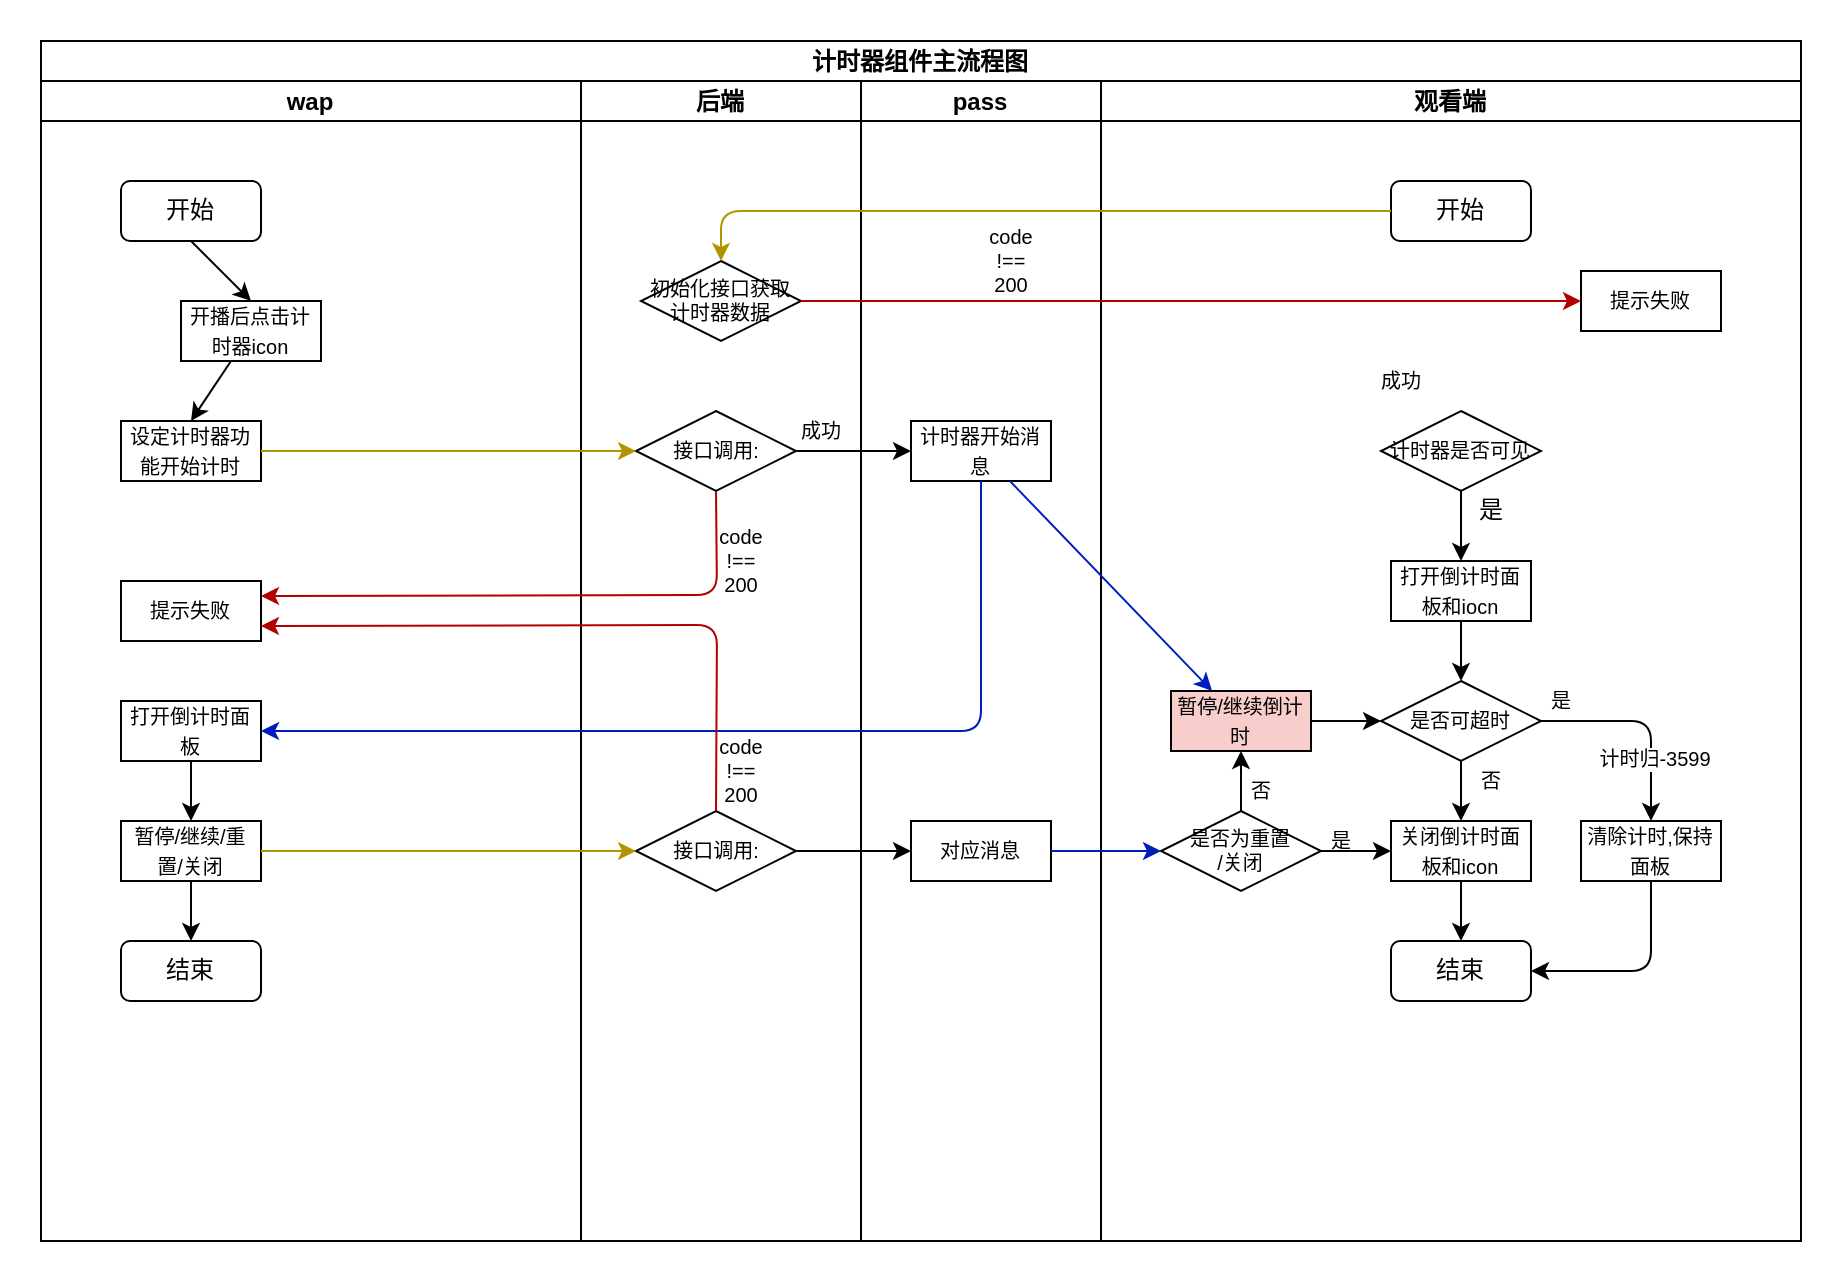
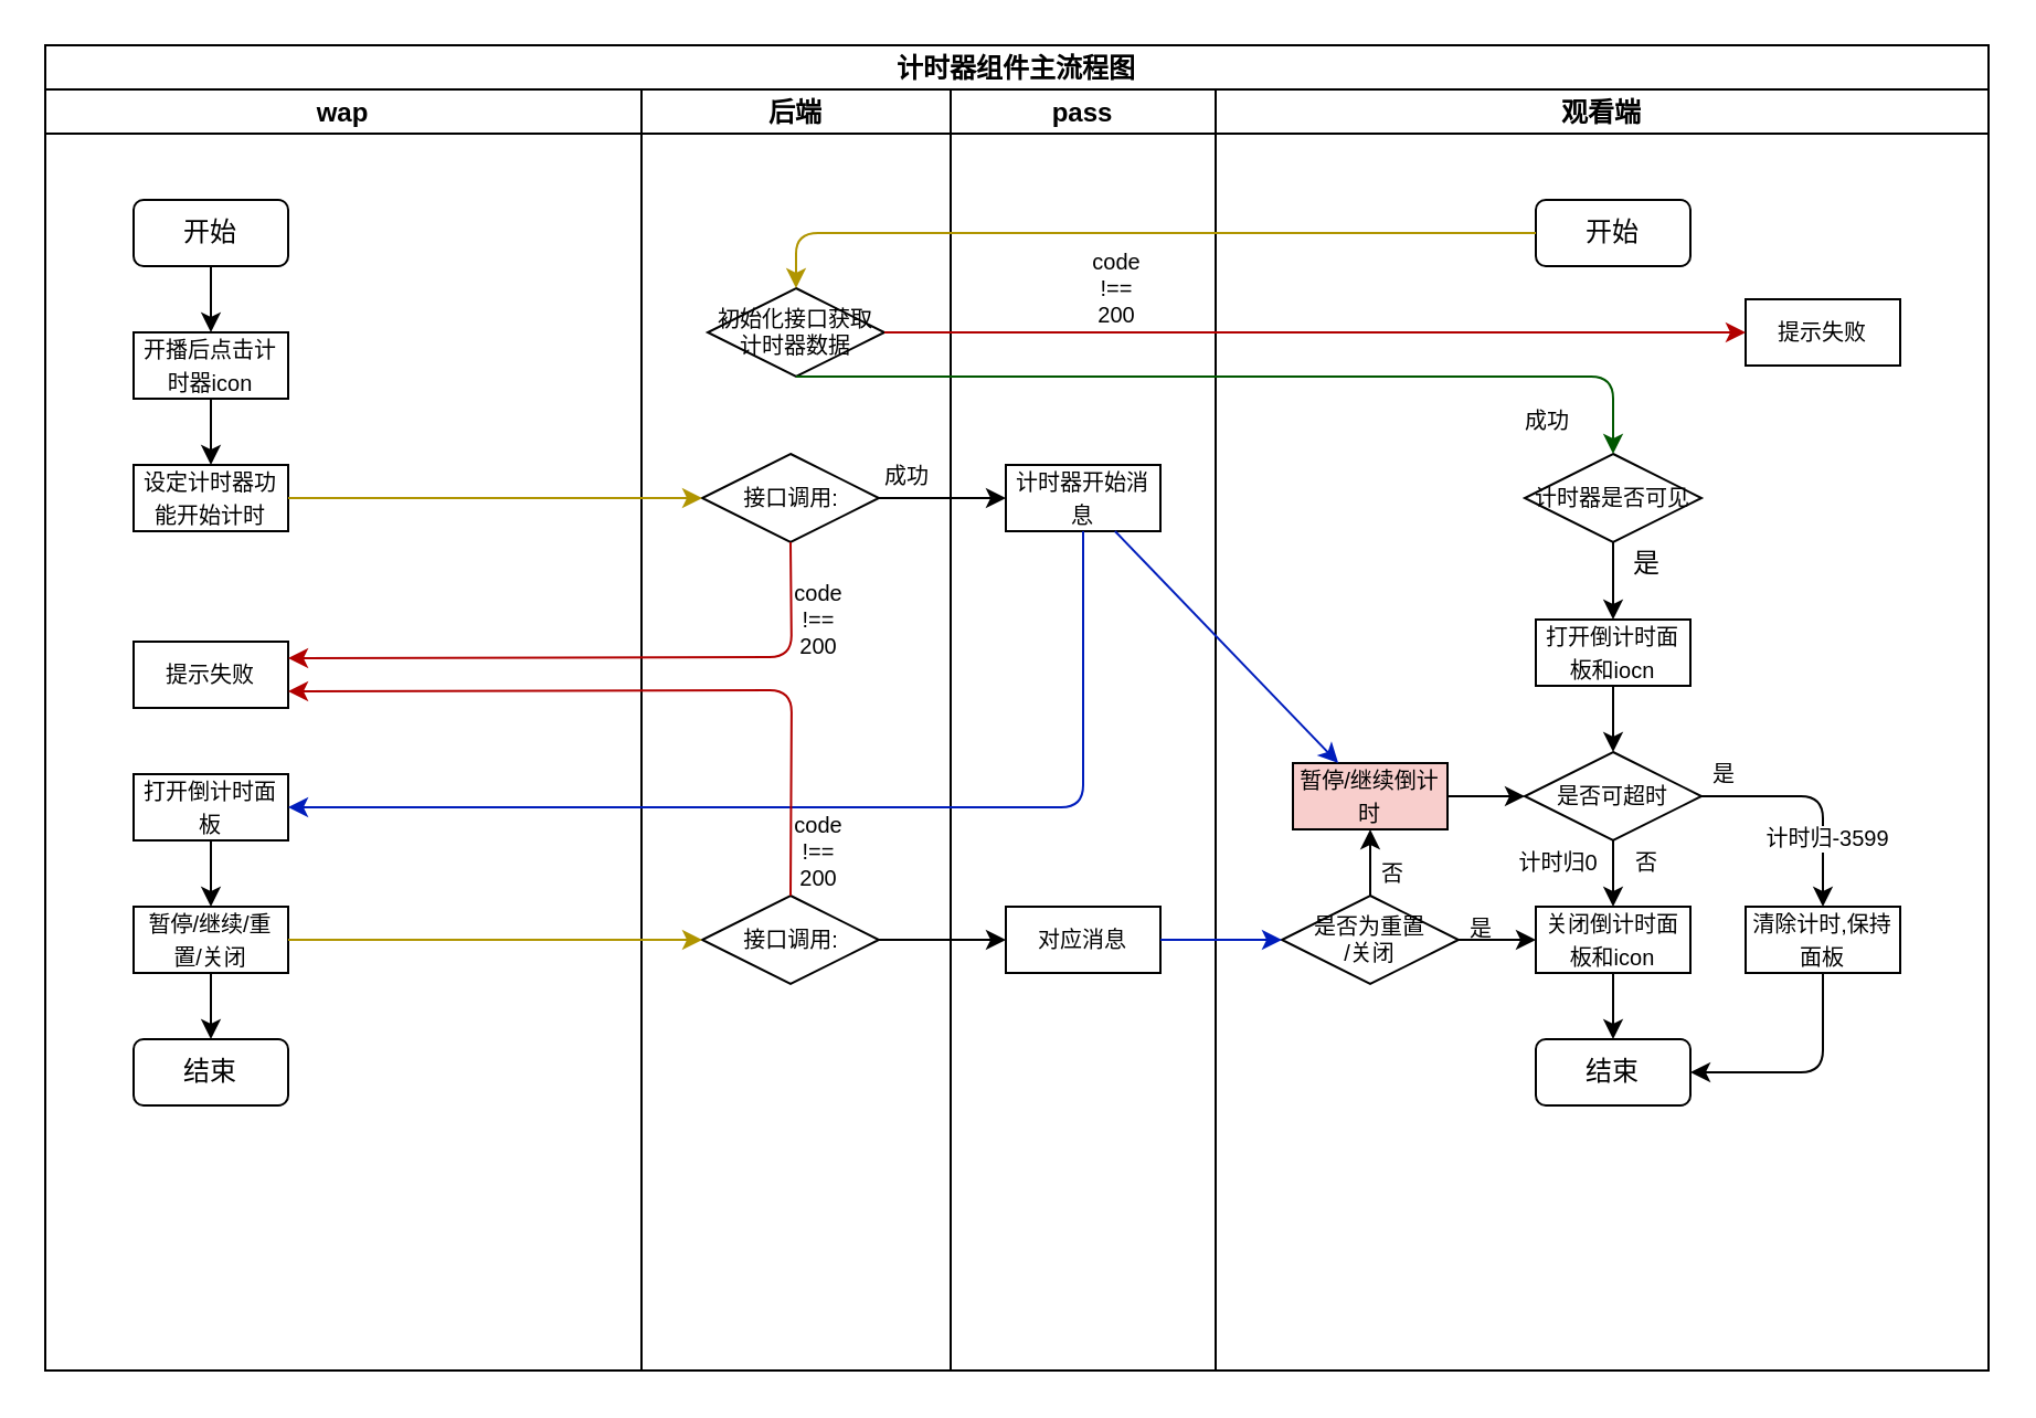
  <mxCell id="0" />
  <mxCell id="1" parent="0" />
  <mxCell id="2" value="计时器组件主流程图" style="swimlane;childLayout=stackLayout;resizeParent=1;resizeParentMax=0;startSize=20;" parent="1" vertex="1"><mxGeometry x="20" y="20" width="880" height="600" as="geometry" /></mxCell>
  <mxCell id="3" value="wap" style="swimlane;startSize=20;" parent="2" vertex="1"><mxGeometry y="20" width="270" height="580" as="geometry" /></mxCell>
  <mxCell id="4" style="edgeStyle=none;html=1;exitX=0.5;exitY=1;exitDx=0;exitDy=0;entryX=0.5;entryY=0;entryDx=0;entryDy=0;" parent="3" source="5" target="7" edge="1"><mxGeometry relative="1" as="geometry" /></mxCell>
  <mxCell id="5" value="开始" style="rounded=1;whiteSpace=wrap;html=1;" parent="3" vertex="1"><mxGeometry x="40" y="50" width="70" height="30" as="geometry" /></mxCell>
  <mxCell id="6" value="" style="edgeStyle=none;html=1;fontSize=10;" parent="3" source="7" edge="1"><mxGeometry relative="1" as="geometry"><mxPoint x="75" y="170" as="targetPoint" /></mxGeometry></mxCell>
- <mxCell id="7" value="&lt;span style=&quot;font-size: 10px&quot;&gt;开播后点击计时器icon&lt;/span&gt;" style="rounded=0;whiteSpace=wrap;html=1;" parent="3" vertex="1"><mxGeometry x="70" y="110" width="70" height="30" as="geometry" /></mxCell>
+ <mxCell id="7" value="&lt;span style=&quot;font-size: 10px&quot;&gt;开播后点击计时器icon&lt;/span&gt;" style="rounded=0;whiteSpace=wrap;html=1;" parent="3" vertex="1"><mxGeometry x="40" y="110" width="70" height="30" as="geometry" /></mxCell>
  <mxCell id="8" value="&lt;font style=&quot;font-size: 10px&quot;&gt;提示失败&lt;/font&gt;" style="rounded=0;whiteSpace=wrap;html=1;" parent="3" vertex="1"><mxGeometry x="40" y="250" width="70" height="30" as="geometry" /></mxCell>
  <mxCell id="9" value="" style="edgeStyle=none;html=1;fontSize=10;" parent="3" source="10" target="14" edge="1"><mxGeometry relative="1" as="geometry" /></mxCell>
  <mxCell id="10" value="&lt;span style=&quot;font-size: 10px&quot;&gt;打开倒计时面板&lt;/span&gt;" style="rounded=0;whiteSpace=wrap;html=1;" parent="3" vertex="1"><mxGeometry x="40" y="310" width="70" height="30" as="geometry" /></mxCell>
  <mxCell id="11" value="结束" style="rounded=1;whiteSpace=wrap;html=1;" parent="3" vertex="1"><mxGeometry x="40" y="430" width="70" height="30" as="geometry" /></mxCell>
  <mxCell id="12" value="&lt;span style=&quot;font-size: 10px&quot;&gt;设定计时器功能开始计时&lt;/span&gt;" style="rounded=0;whiteSpace=wrap;html=1;" parent="3" vertex="1"><mxGeometry x="40" y="170" width="70" height="30" as="geometry" /></mxCell>
  <mxCell id="13" value="" style="edgeStyle=none;html=1;fontSize=10;" parent="3" source="14" target="11" edge="1"><mxGeometry relative="1" as="geometry" /></mxCell>
  <mxCell id="14" value="&lt;span style=&quot;font-size: 10px&quot;&gt;暂停/继续/重置/关闭&lt;/span&gt;" style="rounded=0;whiteSpace=wrap;html=1;" parent="3" vertex="1"><mxGeometry x="40" y="370" width="70" height="30" as="geometry" /></mxCell>
  <mxCell id="15" value="后端" style="swimlane;startSize=20;" parent="2" vertex="1"><mxGeometry x="270" y="20" width="140" height="580" as="geometry" /></mxCell>
  <mxCell id="16" value="code&lt;br&gt;!==&lt;br&gt;200" style="text;html=1;align=center;verticalAlign=middle;resizable=0;points=[];autosize=1;strokeColor=none;fillColor=none;fontSize=10;" parent="15" vertex="1"><mxGeometry x="60" y="220" width="40" height="40" as="geometry" /></mxCell>
  <mxCell id="17" value="接口调用:" style="rhombus;whiteSpace=wrap;html=1;fontSize=10;" parent="15" vertex="1"><mxGeometry x="27.5" y="165" width="80" height="40" as="geometry" /></mxCell>
  <mxCell id="18" value="成功" style="text;html=1;align=center;verticalAlign=middle;resizable=0;points=[];autosize=1;strokeColor=none;fillColor=none;fontSize=10;" parent="15" vertex="1"><mxGeometry x="100" y="165" width="40" height="20" as="geometry" /></mxCell>
  <mxCell id="19" value="接口调用:" style="rhombus;whiteSpace=wrap;html=1;fontSize=10;" parent="15" vertex="1"><mxGeometry x="27.5" y="365" width="80" height="40" as="geometry" /></mxCell>
  <mxCell id="20" value="code&lt;br&gt;!==&lt;br&gt;200" style="text;html=1;align=center;verticalAlign=middle;resizable=0;points=[];autosize=1;strokeColor=none;fillColor=none;fontSize=10;" parent="15" vertex="1"><mxGeometry x="60" y="325" width="40" height="40" as="geometry" /></mxCell>
  <mxCell id="21" value="初始化接口获取计时器数据" style="rhombus;whiteSpace=wrap;html=1;fontSize=10;" parent="15" vertex="1"><mxGeometry x="30" y="90" width="80" height="40" as="geometry" /></mxCell>
  <mxCell id="22" value="pass" style="swimlane;startSize=20;" parent="2" vertex="1"><mxGeometry x="410" y="20" width="120" height="580" as="geometry" /></mxCell>
  <mxCell id="23" value="&lt;font style=&quot;font-size: 10px&quot;&gt;计时器开始消息&lt;/font&gt;" style="rounded=0;whiteSpace=wrap;html=1;" parent="22" vertex="1"><mxGeometry x="25" y="170" width="70" height="30" as="geometry" /></mxCell>
  <mxCell id="24" value="&lt;font style=&quot;font-size: 10px&quot;&gt;对应消息&lt;/font&gt;" style="rounded=0;whiteSpace=wrap;html=1;" parent="22" vertex="1"><mxGeometry x="25" y="370" width="70" height="30" as="geometry" /></mxCell>
  <mxCell id="25" value="code&lt;br&gt;!==&lt;br&gt;200" style="text;html=1;align=center;verticalAlign=middle;resizable=0;points=[];autosize=1;strokeColor=none;fillColor=none;fontSize=10;" parent="22" vertex="1"><mxGeometry x="55" y="70" width="40" height="40" as="geometry" /></mxCell>
  <mxCell id="26" value="" style="edgeStyle=none;html=1;entryX=0;entryY=0.5;entryDx=0;entryDy=0;fillColor=#e3c800;strokeColor=#B09500;" parent="2" source="12" target="17" edge="1"><mxGeometry relative="1" as="geometry"><mxPoint x="190" y="205" as="targetPoint" /></mxGeometry></mxCell>
  <mxCell id="27" value="" style="edgeStyle=none;html=1;" parent="2" source="17" target="23" edge="1"><mxGeometry relative="1" as="geometry" /></mxCell>
  <mxCell id="28" value="观看端" style="swimlane;startSize=20;" parent="2" vertex="1"><mxGeometry x="530" y="20" width="350" height="580" as="geometry" /></mxCell>
  <mxCell id="29" value="" style="edgeStyle=none;html=1;" parent="28" source="30" target="36" edge="1"><mxGeometry relative="1" as="geometry" /></mxCell>
  <mxCell id="30" value="&lt;span style=&quot;font-size: 10px&quot;&gt;打开倒计时面板和iocn&lt;/span&gt;" style="rounded=0;whiteSpace=wrap;html=1;" parent="28" vertex="1"><mxGeometry x="145" y="240" width="70" height="30" as="geometry" /></mxCell>
  <mxCell id="31" value="" style="edgeStyle=none;html=1;" parent="28" source="32" target="30" edge="1"><mxGeometry relative="1" as="geometry" /></mxCell>
  <mxCell id="32" value="计时器是否可见" style="rhombus;whiteSpace=wrap;html=1;fontSize=10;" parent="28" vertex="1"><mxGeometry x="140" y="165" width="80" height="40" as="geometry" /></mxCell>
  <mxCell id="33" value="是" style="text;html=1;align=center;verticalAlign=middle;resizable=0;points=[];autosize=1;strokeColor=none;fillColor=none;" parent="28" vertex="1"><mxGeometry x="180" y="205" width="30" height="20" as="geometry" /></mxCell>
  <mxCell id="34" value="开始" style="rounded=1;whiteSpace=wrap;html=1;" parent="28" vertex="1"><mxGeometry x="145" y="50" width="70" height="30" as="geometry" /></mxCell>
  <mxCell id="35" value="" style="edgeStyle=none;html=1;" parent="28" source="36" target="38" edge="1"><mxGeometry relative="1" as="geometry" /></mxCell>
  <mxCell id="36" value="是否可超时" style="rhombus;whiteSpace=wrap;html=1;fontSize=10;" parent="28" vertex="1"><mxGeometry x="140" y="300" width="80" height="40" as="geometry" /></mxCell>
  <mxCell id="37" value="" style="edgeStyle=none;html=1;" parent="28" source="38" target="40" edge="1"><mxGeometry relative="1" as="geometry" /></mxCell>
  <mxCell id="38" value="&lt;span style=&quot;font-size: 10px&quot;&gt;关闭倒计时面板和icon&lt;/span&gt;" style="rounded=0;whiteSpace=wrap;html=1;" parent="28" vertex="1"><mxGeometry x="145" y="370" width="70" height="30" as="geometry" /></mxCell>
  <mxCell id="39" value="&lt;font style=&quot;font-size: 10px&quot;&gt;否&lt;/font&gt;" style="text;html=1;align=center;verticalAlign=middle;resizable=0;points=[];autosize=1;strokeColor=none;fillColor=none;" parent="28" vertex="1"><mxGeometry x="180" y="340" width="30" height="20" as="geometry" /></mxCell>
  <mxCell id="40" value="结束" style="rounded=1;whiteSpace=wrap;html=1;" parent="28" vertex="1"><mxGeometry x="145" y="430" width="70" height="30" as="geometry" /></mxCell>
+ <mxCell id="41" value="&lt;font style=&quot;font-size: 10px&quot;&gt;计时归0&lt;/font&gt;" style="text;html=1;align=center;verticalAlign=middle;resizable=0;points=[];autosize=1;strokeColor=none;fillColor=none;" parent="28" vertex="1"><mxGeometry x="130" y="340" width="50" height="20" as="geometry" /></mxCell>
  <mxCell id="42" value="" style="edgeStyle=none;html=1;fontSize=10;entryX=1;entryY=0.5;entryDx=0;entryDy=0;" parent="28" source="43" target="40" edge="1"><mxGeometry relative="1" as="geometry"><mxPoint x="275" y="480" as="targetPoint" /><Array as="points"><mxPoint x="275" y="445" /></Array></mxGeometry></mxCell>
  <mxCell id="43" value="&lt;span style=&quot;font-size: 10px&quot;&gt;清除计时,保持面板&lt;/span&gt;" style="rounded=0;whiteSpace=wrap;html=1;" parent="28" vertex="1"><mxGeometry x="240" y="370" width="70" height="30" as="geometry" /></mxCell>
  <mxCell id="44" value="&lt;font style=&quot;font-size: 10px&quot;&gt;是&lt;/font&gt;" style="text;html=1;align=center;verticalAlign=middle;resizable=0;points=[];autosize=1;strokeColor=none;fillColor=none;" parent="28" vertex="1"><mxGeometry x="215" y="300" width="30" height="20" as="geometry" /></mxCell>
  <mxCell id="45" style="edgeStyle=none;html=1;exitX=1;exitY=0.5;exitDx=0;exitDy=0;fontSize=10;entryX=0.5;entryY=0;entryDx=0;entryDy=0;" parent="28" source="36" target="43" edge="1"><mxGeometry relative="1" as="geometry"><mxPoint x="290" y="319.857" as="targetPoint" /><Array as="points"><mxPoint x="275" y="320" /></Array></mxGeometry></mxCell>
  <mxCell id="46" value="&lt;span style=&quot;font-family: &amp;#34;helvetica&amp;#34;&quot;&gt;计时归-3599&lt;/span&gt;" style="edgeLabel;html=1;align=center;verticalAlign=middle;resizable=0;points=[];fontSize=10;" parent="45" vertex="1" connectable="0"><mxGeometry x="0.385" y="1" relative="1" as="geometry"><mxPoint as="offset" /></mxGeometry></mxCell>
  <mxCell id="47" value="" style="edgeStyle=none;html=1;fontSize=10;entryX=0;entryY=0.5;entryDx=0;entryDy=0;" parent="28" source="49" target="38" edge="1"><mxGeometry relative="1" as="geometry" /></mxCell>
  <mxCell id="48" value="" style="edgeStyle=none;html=1;fontSize=10;" parent="28" source="49" target="51" edge="1"><mxGeometry relative="1" as="geometry" /></mxCell>
  <mxCell id="49" value="是否为重置&lt;br&gt;/关闭" style="rhombus;whiteSpace=wrap;html=1;fontSize=10;" parent="28" vertex="1"><mxGeometry x="30" y="365" width="80" height="40" as="geometry" /></mxCell>
  <mxCell id="50" value="" style="edgeStyle=none;html=1;fontSize=10;" parent="28" source="51" target="36" edge="1"><mxGeometry relative="1" as="geometry" /></mxCell>
  <mxCell id="51" value="&lt;span style=&quot;font-size: 10px&quot;&gt;暂停/继续倒计时&lt;/span&gt;" style="rounded=0;whiteSpace=wrap;html=1;fillColor=#f8cecc;" parent="28" vertex="1"><mxGeometry x="35" y="305" width="70" height="30" as="geometry" /></mxCell>
  <mxCell id="52" value="否" style="text;html=1;align=center;verticalAlign=middle;resizable=0;points=[];autosize=1;strokeColor=none;fillColor=none;fontSize=10;" parent="28" vertex="1"><mxGeometry x="65" y="345" width="30" height="20" as="geometry" /></mxCell>
  <mxCell id="53" value="&lt;font style=&quot;font-size: 10px&quot;&gt;提示失败&lt;/font&gt;" style="rounded=0;whiteSpace=wrap;html=1;" parent="28" vertex="1"><mxGeometry x="240" y="95" width="70" height="30" as="geometry" /></mxCell>
  <mxCell id="54" value="成功" style="text;html=1;align=center;verticalAlign=middle;resizable=0;points=[];autosize=1;strokeColor=none;fillColor=none;fontSize=10;" parent="28" vertex="1"><mxGeometry x="130" y="140" width="40" height="20" as="geometry" /></mxCell>
  <mxCell id="55" value="" style="edgeStyle=none;html=1;fillColor=#0050ef;strokeColor=#001DBC;" parent="2" source="23" target="51" edge="1"><mxGeometry relative="1" as="geometry" /></mxCell>
  <mxCell id="56" value="" style="edgeStyle=none;html=1;entryX=1;entryY=0.25;entryDx=0;entryDy=0;exitX=0.5;exitY=1;exitDx=0;exitDy=0;fillColor=#e51400;strokeColor=#B20000;" parent="2" source="17" target="8" edge="1"><mxGeometry relative="1" as="geometry"><Array as="points"><mxPoint x="338" y="277" /></Array></mxGeometry></mxCell>
  <mxCell id="57" value="" style="edgeStyle=none;html=1;entryX=1;entryY=0.5;entryDx=0;entryDy=0;fillColor=#0050ef;strokeColor=#001DBC;" parent="2" source="23" target="10" edge="1"><mxGeometry relative="1" as="geometry"><mxPoint x="465" y="300" as="targetPoint" /><Array as="points"><mxPoint x="470" y="345" /></Array></mxGeometry></mxCell>
  <mxCell id="58" value="" style="edgeStyle=none;html=1;fontSize=10;entryX=0;entryY=0.5;entryDx=0;entryDy=0;fillColor=#e3c800;strokeColor=#B09500;" parent="2" source="14" target="19" edge="1"><mxGeometry relative="1" as="geometry"><mxPoint x="190" y="405" as="targetPoint" /></mxGeometry></mxCell>
  <mxCell id="59" value="" style="edgeStyle=none;html=1;fontSize=10;entryX=1;entryY=0.75;entryDx=0;entryDy=0;exitX=0.5;exitY=0;exitDx=0;exitDy=0;fillColor=#e51400;strokeColor=#B20000;" parent="2" source="19" target="8" edge="1"><mxGeometry relative="1" as="geometry"><Array as="points"><mxPoint x="338" y="292" /></Array></mxGeometry></mxCell>
  <mxCell id="60" value="" style="edgeStyle=none;html=1;fontSize=10;" parent="2" source="19" target="24" edge="1"><mxGeometry relative="1" as="geometry" /></mxCell>
  <mxCell id="61" value="" style="edgeStyle=none;html=1;fontSize=10;fillColor=#0050ef;strokeColor=#001DBC;" parent="2" source="24" target="49" edge="1"><mxGeometry relative="1" as="geometry" /></mxCell>
  <mxCell id="62" value="" style="edgeStyle=none;html=1;fillColor=#e3c800;strokeColor=#B09500;" parent="2" source="34" edge="1"><mxGeometry relative="1" as="geometry"><mxPoint x="340" y="110" as="targetPoint" /><Array as="points"><mxPoint x="340" y="85" /></Array></mxGeometry></mxCell>
+ <mxCell id="63" value="" style="edgeStyle=none;html=1;entryX=0.5;entryY=0;entryDx=0;entryDy=0;fillColor=#008a00;strokeColor=#005700;exitX=0.5;exitY=1;exitDx=0;exitDy=0;" parent="2" source="21" target="32" edge="1"><mxGeometry relative="1" as="geometry"><mxPoint x="375" y="125" as="sourcePoint" /><Array as="points"><mxPoint x="710" y="150" /></Array></mxGeometry></mxCell>
  <mxCell id="64" value="" style="edgeStyle=none;html=1;fontSize=10;entryX=0;entryY=0.5;entryDx=0;entryDy=0;fillColor=#e51400;strokeColor=#B20000;" parent="2" source="21" target="53" edge="1"><mxGeometry relative="1" as="geometry"><mxPoint x="460" y="130" as="targetPoint" /></mxGeometry></mxCell>
  <mxCell id="65" value="是" style="text;html=1;align=center;verticalAlign=middle;resizable=0;points=[];autosize=1;strokeColor=none;fillColor=none;fontSize=10;" parent="1" vertex="1"><mxGeometry x="655" y="410" width="30" height="20" as="geometry" /></mxCell>
